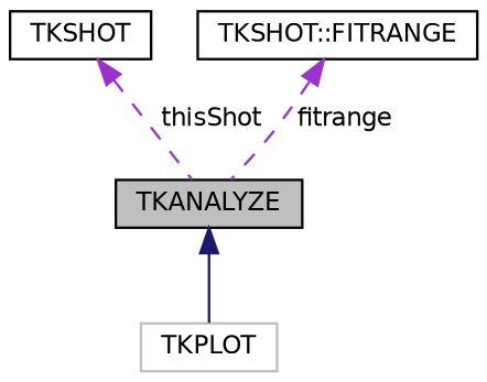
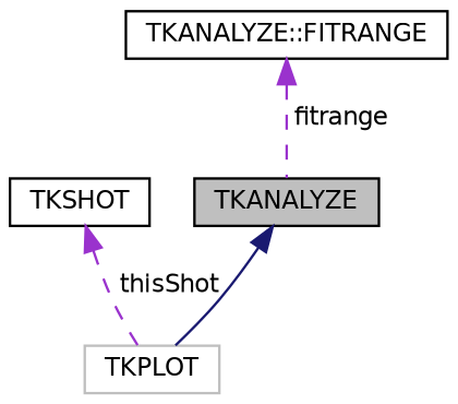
  digraph {
    node [color=black fillcolor=white fontname=Helvetica fontsize=10 shape=record style=filled]
    edge [color=darkorchid3 dir=back fontname=Helvetica fontsize=10 labelfontname=Helvetica labelfontsize=10 style=dashed]
    n1 [fillcolor=grey75 fontcolor=black height=0.2 label=TKANALYZE width=0.4]
    n2 [color=grey75 height=0.2 label=TKPLOT width=0.4]
    n3 [height=0.2 label=TKSHOT width=0.4]
-   n4 [height=0.2 label="TKSHOT::FITRANGE" width=0.4]
+   n4 [height=0.2 label="TKANALYZE::FITRANGE" width=0.4]
    n1 -> n2 [color=midnightblue style=solid]
-   n3 -> n1 [label=" thisShot"]
+   n3 -> n2 [label=" thisShot"]
    n4 -> n1 [label=" fitrange"]
  }
